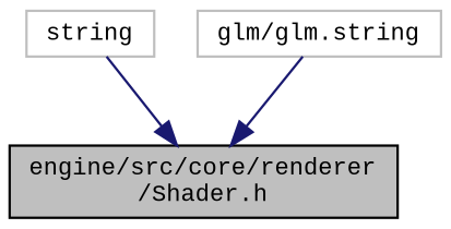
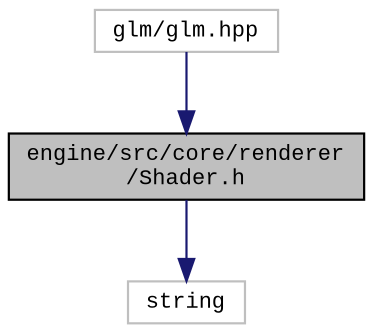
  digraph {
    fontname="Liberation Mono"
    node [color=grey75 fillcolor=white fontname="Liberation Mono" fontsize=10 shape=record style=filled]
    edge [color=midnightblue fontname="Liberation Mono" fontsize=10 labelfontname=Helvetica labelfontsize=10 style=solid]
    n1 [color=black fillcolor=grey75 fontcolor=black height=0.2 label="engine/src/core/renderer\l/Shader.h" width=0.4]
    n2 [height=0.2 label=string width=0.4]
-   n3 [height=0.2 label="glm/glm.string" width=0.4]
-   n2 -> n1
+   n3 [height=0.2 label="glm/glm.hpp" width=0.4]
+   n1 -> n2
    n3 -> n1
  }
